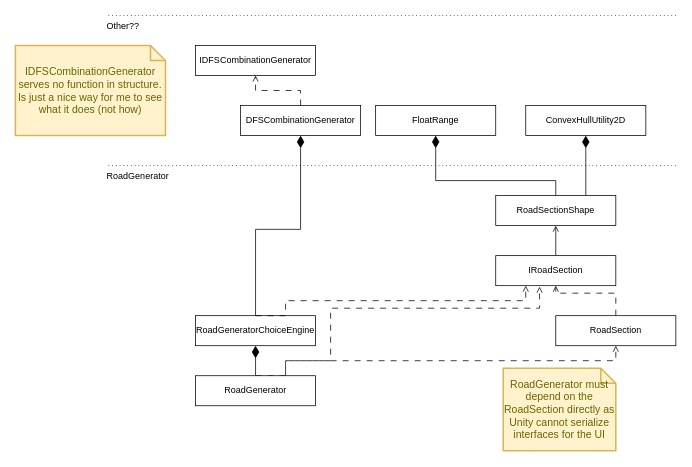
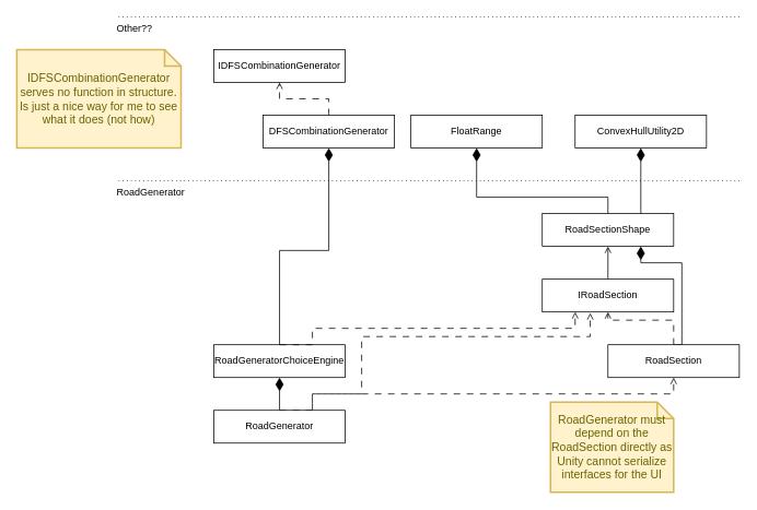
  <mxCell id="0" />
  <mxCell id="1" parent="0" />
  <mxCell id="2" value="ConvexHullUtility2D" style="rounded=0;whiteSpace=wrap;html=1;" parent="1" vertex="1"><mxGeometry x="700" y="140" width="160" height="40" as="geometry" /></mxCell>
  <mxCell id="3" style="edgeStyle=orthogonalEdgeStyle;rounded=0;orthogonalLoop=1;jettySize=auto;html=1;exitX=0.5;exitY=0;exitDx=0;exitDy=0;entryX=0.5;entryY=1;entryDx=0;entryDy=0;dashed=1;dashPattern=8 8;endArrow=open;endFill=0;" parent="1" source="4" target="21" edge="1"><mxGeometry relative="1" as="geometry" /></mxCell>
  <mxCell id="4" value="DFSCombinationGenerator" style="rounded=0;whiteSpace=wrap;html=1;" parent="1" vertex="1"><mxGeometry x="320" y="140" width="160" height="40" as="geometry" /></mxCell>
  <mxCell id="5" style="edgeStyle=orthogonalEdgeStyle;rounded=0;orthogonalLoop=1;jettySize=auto;html=1;exitX=0.5;exitY=0;exitDx=0;exitDy=0;entryX=0.5;entryY=1;entryDx=0;entryDy=0;endArrow=diamondThin;endFill=1;endSize=14;" parent="1" source="6" target="4" edge="1"><mxGeometry relative="1" as="geometry" /></mxCell>
  <mxCell id="6" value="RoadGeneratorChoiceEngine" style="rounded=0;whiteSpace=wrap;html=1;" parent="1" vertex="1"><mxGeometry x="260" y="420" width="160" height="40" as="geometry" /></mxCell>
  <mxCell id="7" style="edgeStyle=orthogonalEdgeStyle;rounded=0;orthogonalLoop=1;jettySize=auto;html=1;exitX=0.5;exitY=0;exitDx=0;exitDy=0;entryX=0.5;entryY=1;entryDx=0;entryDy=0;dashed=0;dashPattern=8 8;endArrow=open;endFill=0;" parent="1" source="8" target="20" edge="1"><mxGeometry relative="1" as="geometry" /></mxCell>
  <mxCell id="8" value="IRoadSection" style="rounded=0;whiteSpace=wrap;html=1;" parent="1" vertex="1"><mxGeometry x="660" y="340" width="160" height="40" as="geometry" /></mxCell>
  <mxCell id="9" style="edgeStyle=orthogonalEdgeStyle;rounded=0;orthogonalLoop=1;jettySize=auto;html=1;exitX=0.5;exitY=0;exitDx=0;exitDy=0;entryX=0.5;entryY=1;entryDx=0;entryDy=0;dashed=1;dashPattern=8 8;endArrow=open;endFill=0;" parent="1" source="11" target="8" edge="1"><mxGeometry relative="1" as="geometry"><Array as="points"><mxPoint x="820" y="390" /><mxPoint x="740" y="390" /></Array></mxGeometry></mxCell>
+ <mxCell id="10" style="edgeStyle=orthogonalEdgeStyle;rounded=0;orthogonalLoop=1;jettySize=auto;html=1;exitX=0.5;exitY=0;exitDx=0;exitDy=0;entryX=0.75;entryY=1;entryDx=0;entryDy=0;endArrow=diamondThin;endFill=1;endSize=14;" parent="1" source="11" target="20" edge="1"><mxGeometry relative="1" as="geometry"><Array as="points"><mxPoint x="830" y="420" /><mxPoint x="830" y="320" /><mxPoint x="780" y="320" /></Array></mxGeometry></mxCell>
  <mxCell id="11" value="RoadSection" style="rounded=0;whiteSpace=wrap;html=1;" parent="1" vertex="1"><mxGeometry x="740" y="420" width="160" height="40" as="geometry" /></mxCell>
  <mxCell id="12" style="edgeStyle=orthogonalEdgeStyle;rounded=0;orthogonalLoop=1;jettySize=auto;html=1;exitX=0.5;exitY=0;exitDx=0;exitDy=0;entryX=0.25;entryY=1;entryDx=0;entryDy=0;dashed=1;dashPattern=8 8;endArrow=open;endFill=0;" parent="1" source="6" target="8" edge="1"><mxGeometry relative="1" as="geometry"><Array as="points"><mxPoint x="380" y="420" /><mxPoint x="380" y="400" /><mxPoint x="700" y="400" /></Array></mxGeometry></mxCell>
  <mxCell id="13" style="edgeStyle=orthogonalEdgeStyle;rounded=0;orthogonalLoop=1;jettySize=auto;html=1;exitX=0.5;exitY=0;exitDx=0;exitDy=0;entryX=0.365;entryY=1.033;entryDx=0;entryDy=0;entryPerimeter=0;dashed=1;dashPattern=8 8;endArrow=open;endFill=0;" parent="1" source="16" target="8" edge="1"><mxGeometry relative="1" as="geometry"><Array as="points"><mxPoint x="380" y="500" /><mxPoint x="380" y="480" /><mxPoint x="440" y="480" /><mxPoint x="440" y="410" /><mxPoint x="718" y="410" /></Array></mxGeometry></mxCell>
  <mxCell id="14" style="edgeStyle=orthogonalEdgeStyle;rounded=0;orthogonalLoop=1;jettySize=auto;html=1;exitX=0.5;exitY=0;exitDx=0;exitDy=0;entryX=0.5;entryY=1;entryDx=0;entryDy=0;endArrow=diamondThin;endFill=1;endSize=14;" parent="1" source="16" target="6" edge="1"><mxGeometry relative="1" as="geometry" /></mxCell>
  <mxCell id="15" style="edgeStyle=orthogonalEdgeStyle;rounded=0;jumpSize=14;orthogonalLoop=1;jettySize=auto;html=1;exitX=0.75;exitY=0;exitDx=0;exitDy=0;entryX=0.5;entryY=1;entryDx=0;entryDy=0;dashed=1;dashPattern=8 8;endArrow=open;endFill=0;startSize=14;endSize=6;" parent="1" source="16" target="11" edge="1"><mxGeometry relative="1" as="geometry" /></mxCell>
  <mxCell id="16" value="RoadGenerator" style="rounded=0;whiteSpace=wrap;html=1;" parent="1" vertex="1"><mxGeometry x="260" y="500" width="160" height="40" as="geometry" /></mxCell>
  <mxCell id="17" value="FloatRange" style="rounded=0;whiteSpace=wrap;html=1;" parent="1" vertex="1"><mxGeometry x="500" y="140" width="160" height="40" as="geometry" /></mxCell>
  <mxCell id="18" style="edgeStyle=orthogonalEdgeStyle;rounded=0;orthogonalLoop=1;jettySize=auto;html=1;exitX=0.5;exitY=0;exitDx=0;exitDy=0;entryX=0.5;entryY=1;entryDx=0;entryDy=0;endArrow=diamondThin;endFill=1;endSize=14;" parent="1" source="20" target="17" edge="1"><mxGeometry relative="1" as="geometry"><Array as="points"><mxPoint x="740" y="240" /><mxPoint x="580" y="240" /></Array></mxGeometry></mxCell>
  <mxCell id="19" style="edgeStyle=orthogonalEdgeStyle;rounded=0;orthogonalLoop=1;jettySize=auto;html=1;exitX=0.75;exitY=0;exitDx=0;exitDy=0;endArrow=diamondThin;endFill=1;jumpSize=14;startSize=14;endSize=14;entryX=0.5;entryY=1;entryDx=0;entryDy=0;" parent="1" source="20" target="2" edge="1"><mxGeometry relative="1" as="geometry"><Array as="points" /><mxPoint x="810" y="240" as="targetPoint" /></mxGeometry></mxCell>
  <mxCell id="20" value="RoadSectionShape" style="rounded=0;whiteSpace=wrap;html=1;" parent="1" vertex="1"><mxGeometry x="660" y="260" width="160" height="40" as="geometry" /></mxCell>
  <mxCell id="21" value="IDFSCombinationGenerator" style="rounded=0;whiteSpace=wrap;html=1;" parent="1" vertex="1"><mxGeometry x="260" y="60" width="160" height="40" as="geometry" /></mxCell>
  <mxCell id="22" value="" style="endArrow=none;html=1;rounded=0;dashed=1;dashPattern=1 4;" parent="1" edge="1"><mxGeometry width="50" height="50" relative="1" as="geometry"><mxPoint x="900" y="220" as="sourcePoint" /><mxPoint x="140" y="220" as="targetPoint" /></mxGeometry></mxCell>
  <mxCell id="23" value="RoadGenerator" style="text;html=1;align=left;verticalAlign=top;resizable=0;points=[];autosize=1;strokeColor=none;fillColor=none;" parent="1" vertex="1"><mxGeometry x="140" y="220" width="110" height="30" as="geometry" /></mxCell>
  <mxCell id="24" value="" style="endArrow=none;html=1;rounded=0;dashed=1;dashPattern=1 4;" parent="1" edge="1"><mxGeometry width="50" height="50" relative="1" as="geometry"><mxPoint x="900" y="20" as="sourcePoint" /><mxPoint x="140" y="20" as="targetPoint" /></mxGeometry></mxCell>
  <mxCell id="25" value="Other??" style="text;html=1;align=left;verticalAlign=top;resizable=0;points=[];autosize=1;strokeColor=none;fillColor=none;" parent="1" vertex="1"><mxGeometry x="140" y="20" width="70" height="30" as="geometry" /></mxCell>
  <mxCell id="26" value="IDFSCombinationGenerator&lt;br&gt;serves no function in structure. Is just a nice way for me to see what it does (not how)" style="shape=note;strokeWidth=2;fontSize=14;size=20;whiteSpace=wrap;html=1;fillColor=#fff2cc;strokeColor=#d6b656;fontColor=#666600;" parent="1" vertex="1"><mxGeometry x="20" y="60" width="200" height="120" as="geometry" /></mxCell>
  <mxCell id="27" value="RoadGenerator must depend on the RoadSection directly as Unity cannot serialize interfaces for the UI" style="shape=note;strokeWidth=2;fontSize=14;size=20;whiteSpace=wrap;html=1;fillColor=#fff2cc;strokeColor=#d6b656;fontColor=#666600;" parent="1" vertex="1"><mxGeometry x="670" y="490" width="150" height="110" as="geometry" /></mxCell>
